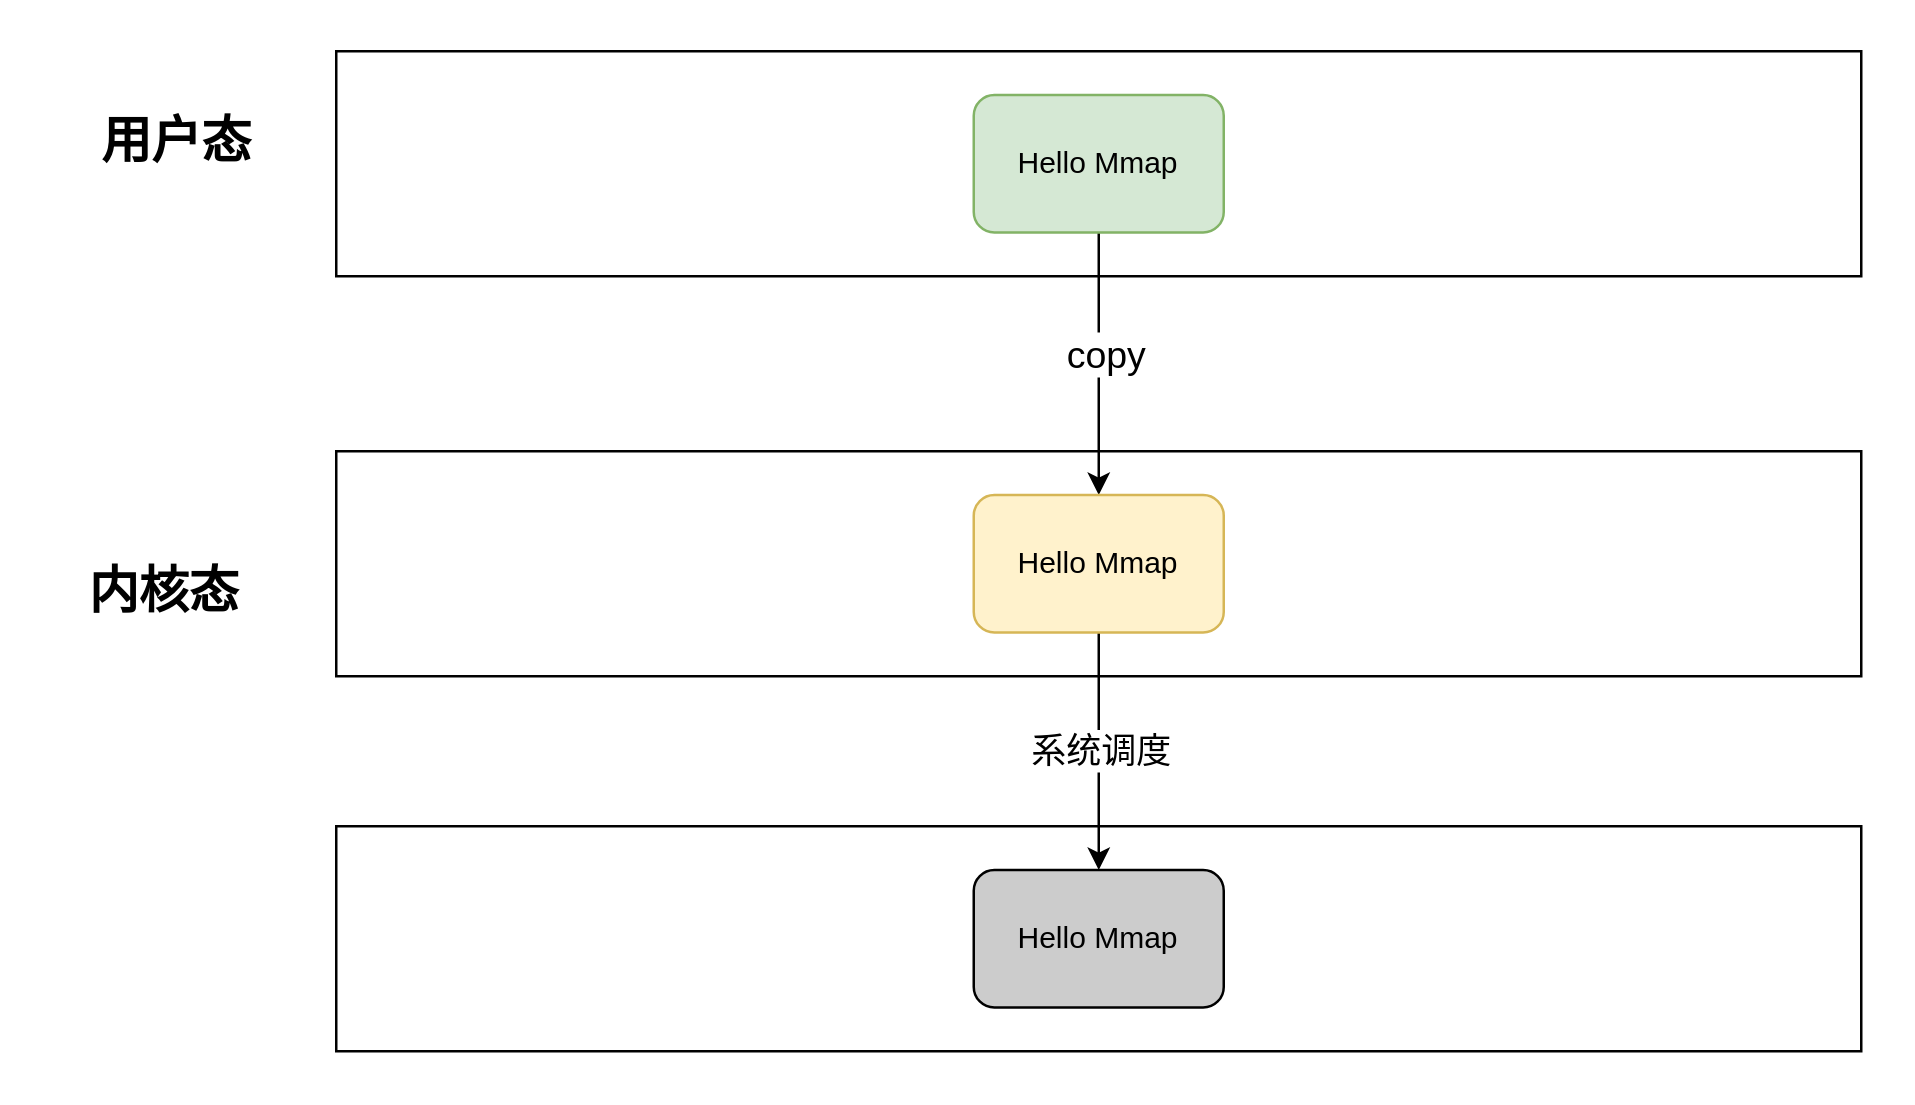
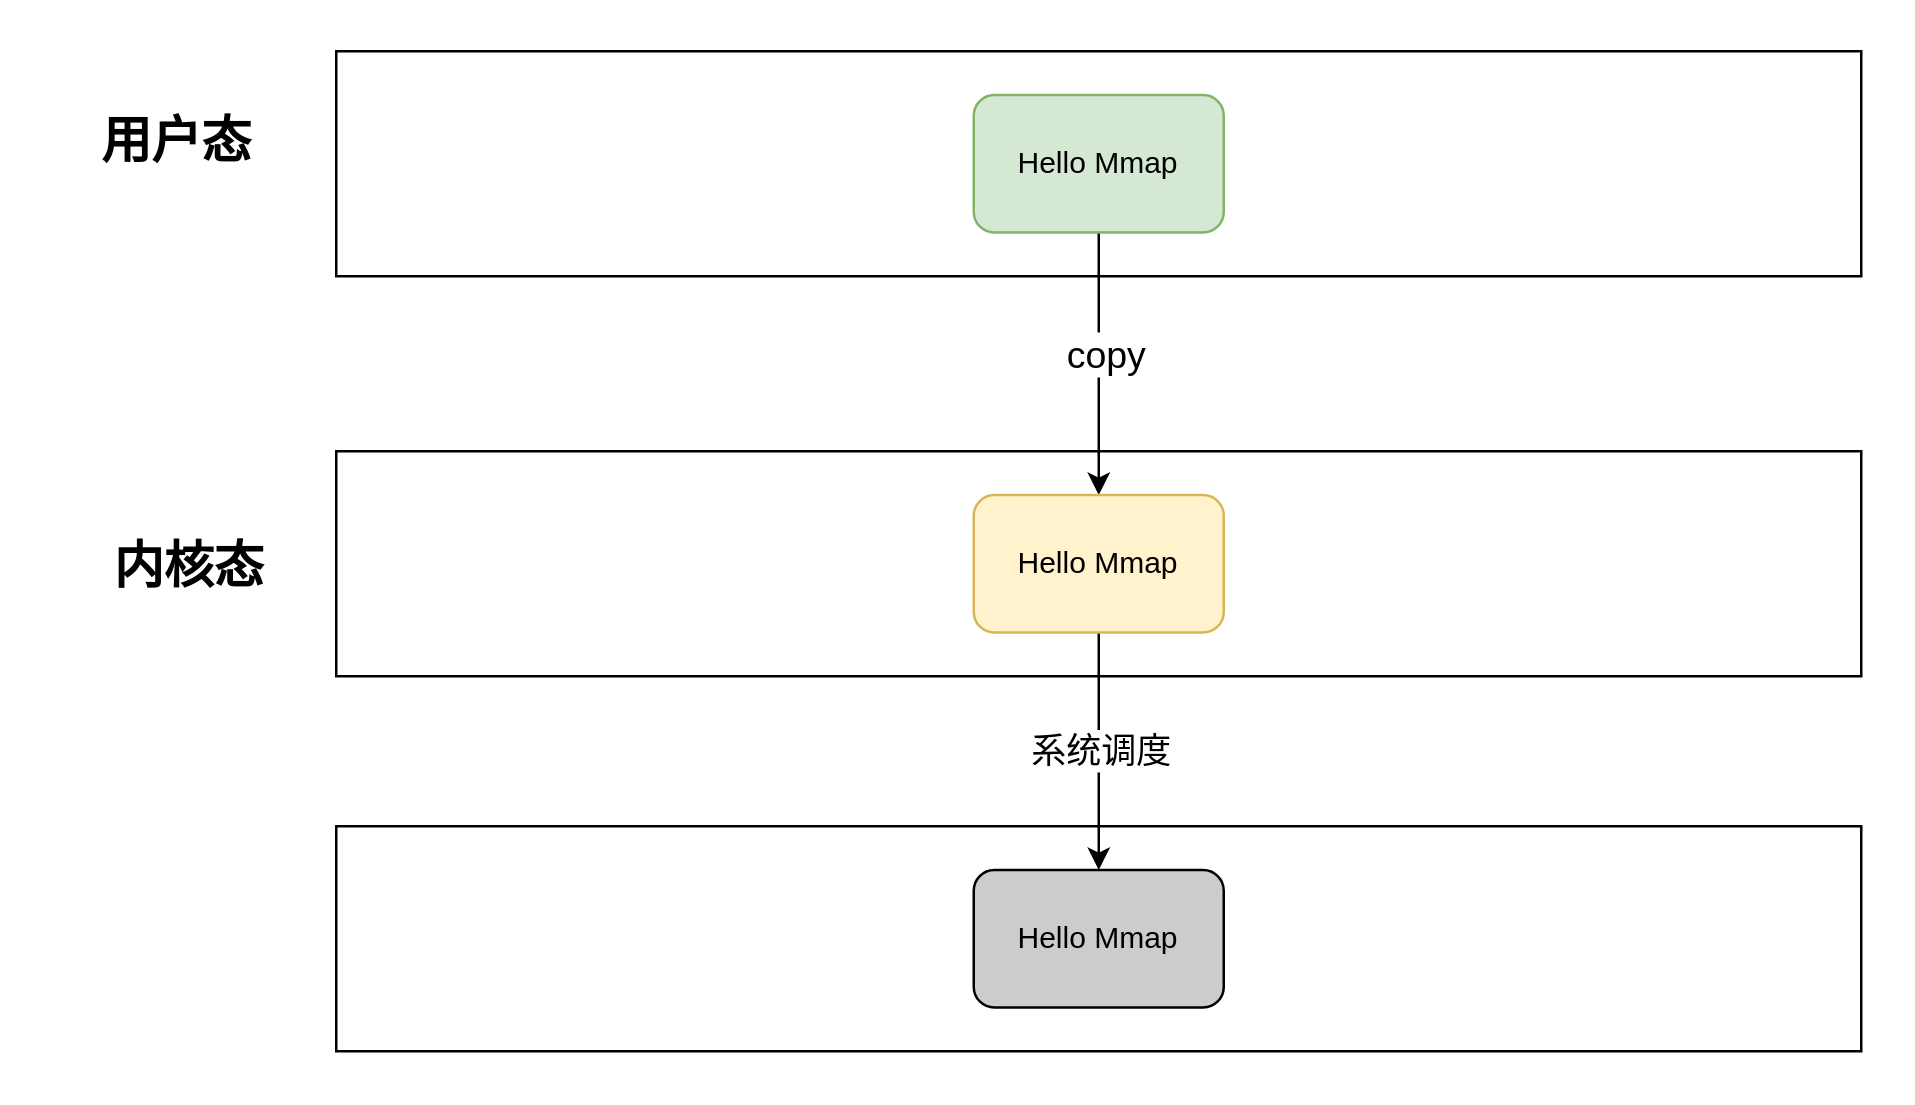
  <mxCell id="0" />
  <mxCell id="1" parent="0" />
  <mxCell id="2" value="" style="rounded=0;whiteSpace=wrap;html=1;sketch=0;" vertex="1" parent="1"><mxGeometry x="134" y="330" width="610" height="90" as="geometry" /></mxCell>
  <mxCell id="3" value="" style="rounded=0;whiteSpace=wrap;html=1;sketch=0;" parent="1" vertex="1"><mxGeometry x="134" y="20" width="610" height="90" as="geometry" /></mxCell>
  <mxCell id="4" value="" style="rounded=0;whiteSpace=wrap;html=1;sketch=0;" vertex="1" parent="1"><mxGeometry x="134" y="180" width="610" height="90" as="geometry" /></mxCell>
  <mxCell id="5" value="&lt;font style=&quot;font-size: 20px&quot;&gt;用户态&lt;/font&gt;" style="text;strokeColor=none;fillColor=none;html=1;fontSize=24;fontStyle=1;verticalAlign=middle;align=center;rounded=0;sketch=0;" vertex="1" parent="1"><mxGeometry x="20" y="35" width="100" height="40" as="geometry" /></mxCell>
- <mxCell id="6" value="&lt;font style=&quot;font-size: 20px&quot;&gt;内核态&lt;/font&gt;" style="text;strokeColor=none;fillColor=none;html=1;fontSize=24;fontStyle=1;verticalAlign=middle;align=center;rounded=0;sketch=0;" vertex="1" parent="1"><mxGeometry x="15" y="215" width="100" height="40" as="geometry" /></mxCell>
+ <mxCell id="6" value="&lt;font style=&quot;font-size: 20px&quot;&gt;内核态&lt;/font&gt;" style="text;strokeColor=none;fillColor=none;html=1;fontSize=24;fontStyle=1;verticalAlign=middle;align=center;rounded=0;sketch=0;" vertex="1" parent="1"><mxGeometry x="25" y="205" width="100" height="40" as="geometry" /></mxCell>
  <mxCell id="7" style="edgeStyle=orthogonalEdgeStyle;curved=0;rounded=1;sketch=0;orthogonalLoop=1;jettySize=auto;html=1;exitX=0.5;exitY=1;exitDx=0;exitDy=0;entryX=0.5;entryY=0;entryDx=0;entryDy=0;" edge="1" parent="1" source="9" target="12"><mxGeometry relative="1" as="geometry" /></mxCell>
  <mxCell id="8" value="&lt;font style=&quot;font-size: 15px&quot;&gt;copy&lt;/font&gt;" style="edgeLabel;html=1;align=center;verticalAlign=middle;resizable=0;points=[];" vertex="1" connectable="0" parent="7"><mxGeometry x="-0.114" y="2" relative="1" as="geometry"><mxPoint y="1" as="offset" /></mxGeometry></mxCell>
  <mxCell id="9" value="Hello Mmap" style="rounded=1;whiteSpace=wrap;html=1;sketch=0;fillColor=#d5e8d4;strokeColor=#82b366;" vertex="1" parent="1"><mxGeometry x="389" y="37.5" width="100" height="55" as="geometry" /></mxCell>
  <mxCell id="10" style="edgeStyle=orthogonalEdgeStyle;curved=0;rounded=1;sketch=0;orthogonalLoop=1;jettySize=auto;html=1;exitX=0.5;exitY=1;exitDx=0;exitDy=0;entryX=0.5;entryY=0;entryDx=0;entryDy=0;" edge="1" parent="1" source="12" target="13"><mxGeometry relative="1" as="geometry" /></mxCell>
  <mxCell id="11" value="&lt;font style=&quot;font-size: 14px&quot;&gt;系统调度&lt;/font&gt;" style="edgeLabel;html=1;align=center;verticalAlign=middle;resizable=0;points=[];" vertex="1" connectable="0" parent="10"><mxGeometry x="-0.295" y="2" relative="1" as="geometry"><mxPoint x="-2" y="13.5" as="offset" /></mxGeometry></mxCell>
  <mxCell id="12" value="Hello Mmap" style="rounded=1;whiteSpace=wrap;html=1;sketch=0;fillColor=#fff2cc;strokeColor=#d6b656;" vertex="1" parent="1"><mxGeometry x="389" y="197.5" width="100" height="55" as="geometry" /></mxCell>
  <mxCell id="13" value="Hello Mmap" style="rounded=1;whiteSpace=wrap;html=1;sketch=0;fillColor=#CCCCCC;" vertex="1" parent="1"><mxGeometry x="389" y="347.5" width="100" height="55" as="geometry" /></mxCell>
